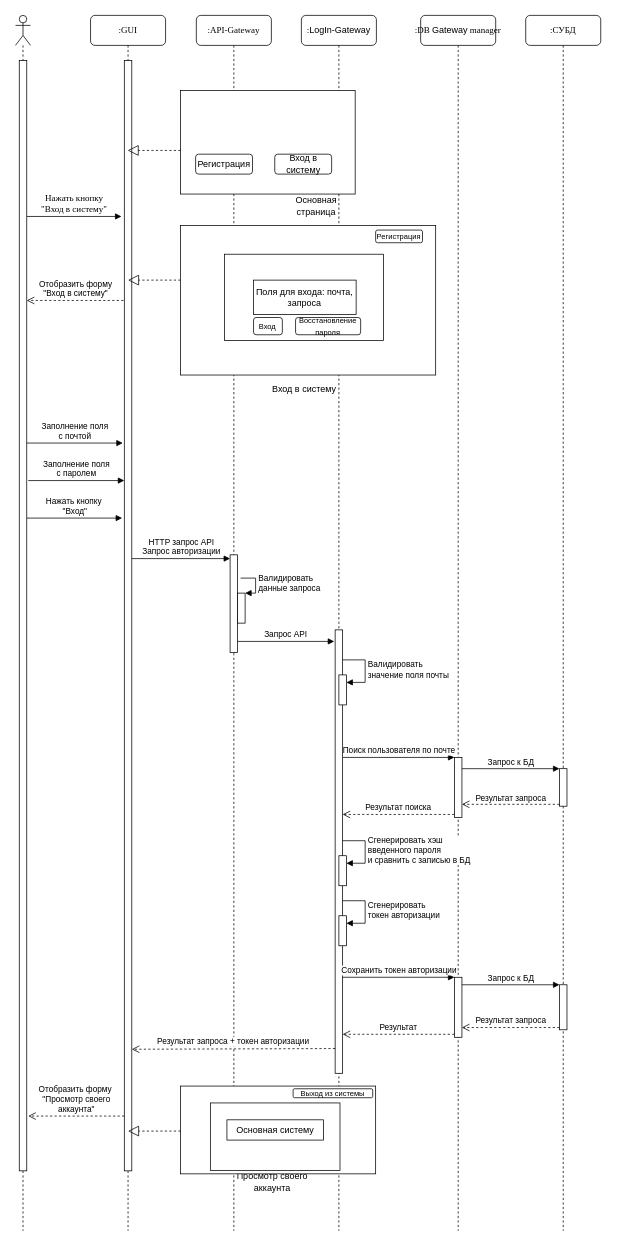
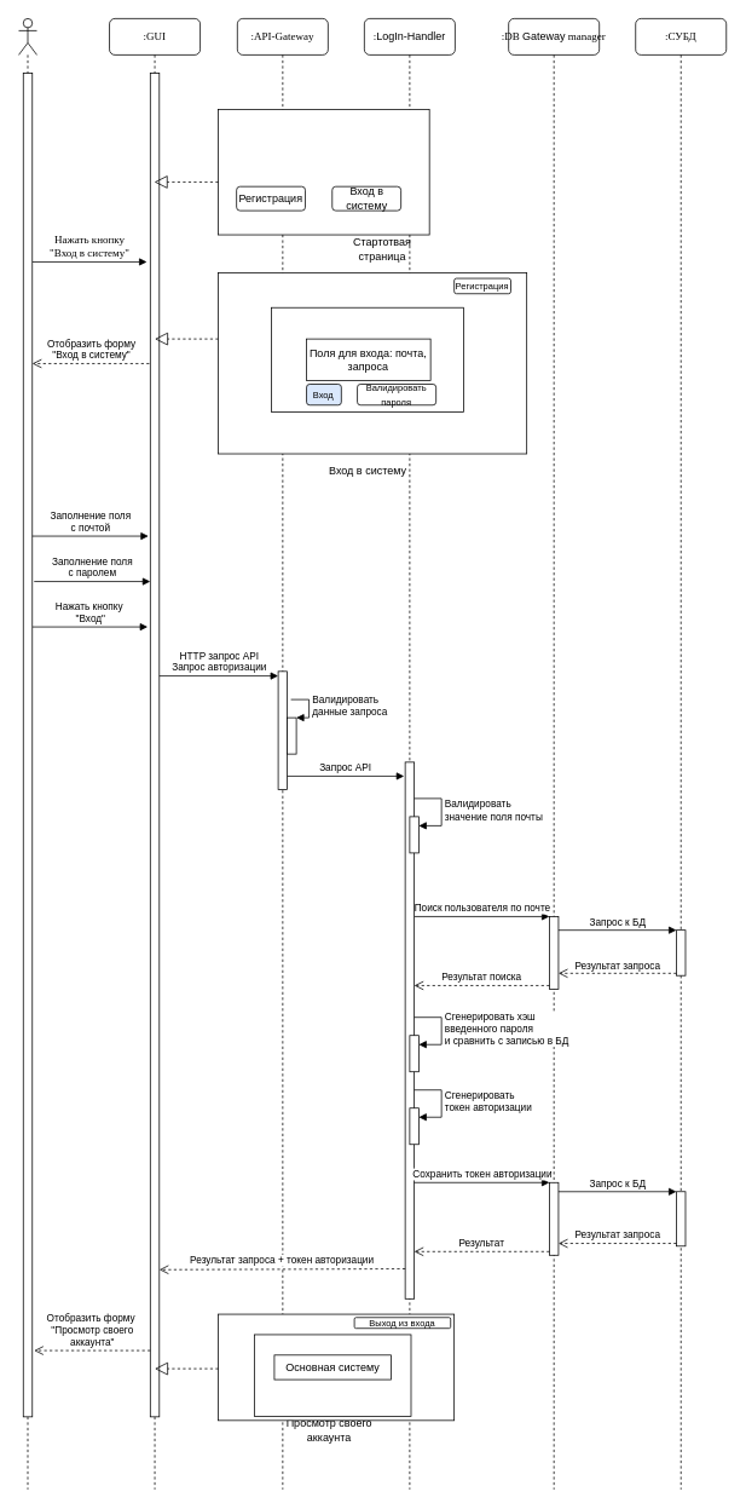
  <mxCell id="0" />
  <mxCell id="1" parent="0" />
  <mxCell id="2" value=":GUI" style="shape=umlLifeline;perimeter=lifelinePerimeter;whiteSpace=wrap;html=1;container=1;collapsible=0;recursiveResize=0;outlineConnect=0;rounded=1;shadow=0;comic=0;labelBackgroundColor=none;strokeWidth=1;fontFamily=Verdana;fontSize=12;align=center;" vertex="1" parent="1"><mxGeometry x="120" y="20" width="100" height="1620" as="geometry" /></mxCell>
  <mxCell id="3" value="" style="html=1;points=[];perimeter=orthogonalPerimeter;" vertex="1" parent="2"><mxGeometry x="45" y="60" width="10" height="1480" as="geometry" /></mxCell>
  <mxCell id="4" value="" style="endArrow=block;dashed=1;endFill=0;endSize=12;html=1;rounded=0;" edge="1" parent="2"><mxGeometry width="160" relative="1" as="geometry"><mxPoint x="120" y="352.83" as="sourcePoint" /><mxPoint x="50" y="352.83" as="targetPoint" /></mxGeometry></mxCell>
  <mxCell id="5" value="Заполнение поля &lt;br&gt;с паролем" style="html=1;verticalAlign=bottom;endArrow=block;rounded=0;entryX=-0.2;entryY=0.155;entryDx=0;entryDy=0;entryPerimeter=0;" edge="1" parent="2"><mxGeometry relative="1" as="geometry"><mxPoint x="-83" y="620.0" as="sourcePoint" /><mxPoint x="45" y="620.0" as="targetPoint" /></mxGeometry></mxCell>
  <mxCell id="6" value="Нажать кнопку&amp;nbsp;&lt;br&gt;&quot;Вход&quot;" style="html=1;verticalAlign=bottom;endArrow=block;rounded=0;entryX=-0.287;entryY=0.361;entryDx=0;entryDy=0;entryPerimeter=0;" edge="1" parent="2"><mxGeometry x="0.003" width="80" relative="1" as="geometry"><mxPoint x="-85" y="670" as="sourcePoint" /><mxPoint x="42.13" y="670" as="targetPoint" /><mxPoint as="offset" /></mxGeometry></mxCell>
  <mxCell id="7" value=":API-Gateway" style="shape=umlLifeline;perimeter=lifelinePerimeter;whiteSpace=wrap;html=1;container=1;collapsible=0;recursiveResize=0;outlineConnect=0;rounded=1;shadow=0;comic=0;labelBackgroundColor=none;strokeWidth=1;fontFamily=Verdana;fontSize=12;align=center;" vertex="1" parent="1"><mxGeometry x="261" y="20" width="100" height="1620" as="geometry" /></mxCell>
  <mxCell id="8" value="" style="html=1;points=[[0,0,0,0,5],[0,1,0,0,-5],[1,0,0,0,5],[1,1,0,0,-5]];perimeter=orthogonalPerimeter;outlineConnect=0;targetShapes=umlLifeline;portConstraint=eastwest;newEdgeStyle={&quot;curved&quot;:0,&quot;rounded&quot;:0};" vertex="1" parent="7"><mxGeometry x="45" y="719" width="10" height="130" as="geometry" /></mxCell>
  <mxCell id="9" value="" style="html=1;points=[];perimeter=orthogonalPerimeter;" vertex="1" parent="7"><mxGeometry x="55" y="770" width="10" height="40" as="geometry" /></mxCell>
  <mxCell id="10" value="Валидировать&lt;br&gt;данные запроса" style="edgeStyle=orthogonalEdgeStyle;html=1;align=left;spacingLeft=2;endArrow=block;rounded=0;entryX=1;entryY=0;exitX=1.4;exitY=0.125;exitDx=0;exitDy=0;exitPerimeter=0;" edge="1" parent="7" target="9"><mxGeometry relative="1" as="geometry"><mxPoint x="59" y="750" as="sourcePoint" /><Array as="points"><mxPoint x="79" y="750" /><mxPoint x="79" y="770" /></Array></mxGeometry></mxCell>
  <mxCell id="11" value=":DB&amp;nbsp;&lt;span style=&quot;font-family: Helvetica;&quot;&gt;Gateway&lt;/span&gt;&amp;nbsp;manager" style="shape=umlLifeline;perimeter=lifelinePerimeter;whiteSpace=wrap;html=1;container=1;collapsible=0;recursiveResize=0;outlineConnect=0;rounded=1;shadow=0;comic=0;labelBackgroundColor=none;strokeWidth=1;fontFamily=Verdana;fontSize=12;align=center;" vertex="1" parent="1"><mxGeometry x="560" y="20" width="100" height="1620" as="geometry" /></mxCell>
  <mxCell id="12" value="" style="html=1;points=[];perimeter=orthogonalPerimeter;" vertex="1" parent="11"><mxGeometry x="45" y="989" width="10" height="80" as="geometry" /></mxCell>
  <mxCell id="13" value=":СУБД" style="shape=umlLifeline;perimeter=lifelinePerimeter;whiteSpace=wrap;html=1;container=1;collapsible=0;recursiveResize=0;outlineConnect=0;rounded=1;shadow=0;comic=0;labelBackgroundColor=none;strokeWidth=1;fontFamily=Verdana;fontSize=12;align=center;" vertex="1" parent="1"><mxGeometry x="700" y="20" width="100" height="1620" as="geometry" /></mxCell>
  <mxCell id="14" value="" style="html=1;points=[];perimeter=orthogonalPerimeter;" vertex="1" parent="13"><mxGeometry x="45" y="1004" width="10" height="50" as="geometry" /></mxCell>
  <mxCell id="15" value="Нажать кнопку &lt;br&gt;&quot;Вход в систему&quot;" style="html=1;verticalAlign=bottom;endArrow=block;labelBackgroundColor=none;fontFamily=Verdana;fontSize=12;edgeStyle=elbowEdgeStyle;elbow=vertical;entryX=-0.374;entryY=0.025;entryDx=0;entryDy=0;entryPerimeter=0;" edge="1" parent="1"><mxGeometry relative="1" as="geometry"><mxPoint x="35" y="288" as="sourcePoint" /><mxPoint x="161.26" y="288.5" as="targetPoint" /></mxGeometry></mxCell>
  <mxCell id="16" value="" style="shape=umlLifeline;participant=umlActor;perimeter=lifelinePerimeter;whiteSpace=wrap;html=1;container=1;collapsible=0;recursiveResize=0;verticalAlign=top;spacingTop=36;outlineConnect=0;" vertex="1" parent="1"><mxGeometry x="20" y="20" width="20" height="1620" as="geometry" /></mxCell>
  <mxCell id="17" value="" style="html=1;points=[];perimeter=orthogonalPerimeter;" vertex="1" parent="16"><mxGeometry x="5" y="60" width="10" height="1480" as="geometry" /></mxCell>
  <mxCell id="18" value="Отобразить форму &lt;br&gt;&quot;Вход в систему&quot;" style="html=1;verticalAlign=bottom;endArrow=open;dashed=1;endSize=8;rounded=0;exitX=-0.113;exitY=0.058;exitDx=0;exitDy=0;exitPerimeter=0;" edge="1" parent="1"><mxGeometry relative="1" as="geometry"><mxPoint x="163.87" y="399.96" as="sourcePoint" /><mxPoint x="35" y="399.96" as="targetPoint" /></mxGeometry></mxCell>
  <mxCell id="19" value="Заполнение поля &lt;br&gt;с почтой" style="html=1;verticalAlign=bottom;endArrow=block;rounded=0;entryX=-0.2;entryY=0.155;entryDx=0;entryDy=0;entryPerimeter=0;" edge="1" parent="1"><mxGeometry relative="1" as="geometry"><mxPoint x="35" y="590" as="sourcePoint" /><mxPoint x="163" y="590" as="targetPoint" /></mxGeometry></mxCell>
  <mxCell id="20" value="HTTP запрос API&lt;div&gt;Запрос авторизации&lt;/div&gt;" style="html=1;verticalAlign=bottom;endArrow=block;entryX=0;entryY=0;rounded=0;entryDx=0;entryDy=5;entryPerimeter=0;" edge="1" parent="1" target="8"><mxGeometry relative="1" as="geometry"><mxPoint x="175" y="744" as="sourcePoint" /></mxGeometry></mxCell>
  <mxCell id="21" value="Поиск пользователя по почте" style="html=1;verticalAlign=bottom;endArrow=block;entryX=0;entryY=0;rounded=0;" edge="1" parent="1" source="26" target="12"><mxGeometry relative="1" as="geometry"><mxPoint x="675" y="1219" as="sourcePoint" /></mxGeometry></mxCell>
  <mxCell id="22" value="Результат поиска" style="html=1;verticalAlign=bottom;endArrow=open;dashed=1;endSize=8;exitX=0;exitY=0.95;rounded=0;" edge="1" parent="1" source="12" target="26"><mxGeometry relative="1" as="geometry"><mxPoint x="675" y="1295" as="targetPoint" /></mxGeometry></mxCell>
  <mxCell id="23" value="Запрос к БД" style="html=1;verticalAlign=bottom;endArrow=block;entryX=0;entryY=0;rounded=0;" edge="1" parent="1" source="12" target="14"><mxGeometry relative="1" as="geometry"><mxPoint x="694" y="1219" as="sourcePoint" /></mxGeometry></mxCell>
  <mxCell id="24" value="Результат запроса" style="html=1;verticalAlign=bottom;endArrow=open;dashed=1;endSize=8;exitX=0;exitY=0.95;rounded=0;" edge="1" parent="1" source="14" target="12"><mxGeometry relative="1" as="geometry"><mxPoint x="694" y="1295" as="targetPoint" /></mxGeometry></mxCell>
- <mxCell id="25" value=":&lt;span style=&quot;font-family: Helvetica;&quot;&gt;LogIn-Gateway&lt;/span&gt;" style="shape=umlLifeline;perimeter=lifelinePerimeter;whiteSpace=wrap;html=1;container=1;collapsible=0;recursiveResize=0;outlineConnect=0;rounded=1;shadow=0;comic=0;labelBackgroundColor=none;strokeWidth=1;fontFamily=Verdana;fontSize=12;align=center;" vertex="1" parent="1"><mxGeometry x="401" y="20" width="100" height="1620" as="geometry" /></mxCell>
+ <mxCell id="25" value=":&lt;span style=&quot;font-family: Helvetica;&quot;&gt;LogIn-Handler&lt;/span&gt;" style="shape=umlLifeline;perimeter=lifelinePerimeter;whiteSpace=wrap;html=1;container=1;collapsible=0;recursiveResize=0;outlineConnect=0;rounded=1;shadow=0;comic=0;labelBackgroundColor=none;strokeWidth=1;fontFamily=Verdana;fontSize=12;align=center;" vertex="1" parent="1"><mxGeometry x="401" y="20" width="100" height="1620" as="geometry" /></mxCell>
  <mxCell id="26" value="" style="html=1;points=[];perimeter=orthogonalPerimeter;" vertex="1" parent="25"><mxGeometry x="45" y="819" width="10" height="591" as="geometry" /></mxCell>
  <mxCell id="27" value="" style="html=1;points=[[0,0,0,0,5],[0,1,0,0,-5],[1,0,0,0,5],[1,1,0,0,-5]];perimeter=orthogonalPerimeter;outlineConnect=0;targetShapes=umlLifeline;portConstraint=eastwest;newEdgeStyle={&quot;curved&quot;:0,&quot;rounded&quot;:0};" vertex="1" parent="25"><mxGeometry x="50" y="879" width="10" height="40" as="geometry" /></mxCell>
  <mxCell id="28" value="Валидировать&lt;br style=&quot;border-color: var(--border-color);&quot;&gt;значение поля почты" style="html=1;align=left;spacingLeft=2;endArrow=block;rounded=0;edgeStyle=orthogonalEdgeStyle;curved=0;rounded=0;" edge="1" parent="25" target="27"><mxGeometry x="0.012" relative="1" as="geometry"><mxPoint x="55" y="859" as="sourcePoint" /><Array as="points"><mxPoint x="85" y="889" /></Array><mxPoint as="offset" /></mxGeometry></mxCell>
  <mxCell id="29" value="" style="html=1;points=[[0,0,0,0,5],[0,1,0,0,-5],[1,0,0,0,5],[1,1,0,0,-5]];perimeter=orthogonalPerimeter;outlineConnect=0;targetShapes=umlLifeline;portConstraint=eastwest;newEdgeStyle={&quot;curved&quot;:0,&quot;rounded&quot;:0};" vertex="1" parent="25"><mxGeometry x="50" y="1120" width="10" height="40" as="geometry" /></mxCell>
  <mxCell id="30" value="Сгенерировать хэш&amp;nbsp;&lt;div&gt;введенного пароля&lt;/div&gt;&lt;div&gt;и сравнить с записью в БД&lt;/div&gt;" style="html=1;align=left;spacingLeft=2;endArrow=block;rounded=0;edgeStyle=orthogonalEdgeStyle;curved=0;rounded=0;" edge="1" parent="25" target="29"><mxGeometry relative="1" as="geometry"><mxPoint x="55" y="1100" as="sourcePoint" /><Array as="points"><mxPoint x="85" y="1130" /></Array></mxGeometry></mxCell>
  <mxCell id="31" value="" style="html=1;points=[[0,0,0,0,5],[0,1,0,0,-5],[1,0,0,0,5],[1,1,0,0,-5]];perimeter=orthogonalPerimeter;outlineConnect=0;targetShapes=umlLifeline;portConstraint=eastwest;newEdgeStyle={&quot;curved&quot;:0,&quot;rounded&quot;:0};" vertex="1" parent="25"><mxGeometry x="50" y="1200" width="10" height="40" as="geometry" /></mxCell>
  <mxCell id="32" value="Сгенерировать&amp;nbsp;&lt;div&gt;токен&amp;nbsp;&lt;span style=&quot;text-align: center;&quot;&gt;авторизации&lt;/span&gt;&lt;/div&gt;" style="html=1;align=left;spacingLeft=2;endArrow=block;rounded=0;edgeStyle=orthogonalEdgeStyle;curved=0;rounded=0;" edge="1" parent="25" target="31"><mxGeometry relative="1" as="geometry"><mxPoint x="55" y="1180" as="sourcePoint" /><Array as="points"><mxPoint x="85" y="1210" /></Array></mxGeometry></mxCell>
  <mxCell id="33" value="Запрос API" style="html=1;verticalAlign=bottom;endArrow=block;entryX=-0.12;entryY=0.026;rounded=0;entryDx=0;entryDy=0;entryPerimeter=0;" edge="1" parent="1" source="8" target="26"><mxGeometry relative="1" as="geometry"><mxPoint x="340" y="859" as="sourcePoint" /><mxPoint x="471" y="859" as="targetPoint" /></mxGeometry></mxCell>
  <mxCell id="34" value="" style="group" vertex="1" connectable="0" parent="1"><mxGeometry x="240" y="120" width="242" height="170" as="geometry" /></mxCell>
  <mxCell id="35" value="" style="rounded=0;whiteSpace=wrap;html=1;" vertex="1" parent="34"><mxGeometry width="232.702" height="138.125" as="geometry" /></mxCell>
- <mxCell id="36" value="Основная страница" style="text;html=1;strokeColor=none;fillColor=none;align=center;verticalAlign=middle;whiteSpace=wrap;rounded=0;" vertex="1" parent="34"><mxGeometry x="136.004" y="145.828" width="90.373" height="15.938" as="geometry" /></mxCell>
+ <mxCell id="36" value="Стартотвая страница" style="text;html=1;strokeColor=none;fillColor=none;align=center;verticalAlign=middle;whiteSpace=wrap;rounded=0;" vertex="1" parent="34"><mxGeometry x="136.004" y="145.828" width="90.373" height="15.938" as="geometry" /></mxCell>
  <mxCell id="37" value="Вход в систему" style="rounded=1;whiteSpace=wrap;html=1;perimeterSpacing=0;" vertex="1" parent="34"><mxGeometry x="125.519" y="85" width="75.813" height="26.562" as="geometry" /></mxCell>
  <mxCell id="38" value="Регистрация" style="rounded=1;whiteSpace=wrap;html=1;perimeterSpacing=0;" vertex="1" parent="34"><mxGeometry x="20.083" y="85" width="75.813" height="26.562" as="geometry" /></mxCell>
  <mxCell id="39" value="" style="endArrow=block;dashed=1;endFill=0;endSize=12;html=1;rounded=0;" edge="1" parent="34" target="2"><mxGeometry width="160" relative="1" as="geometry"><mxPoint y="80" as="sourcePoint" /><mxPoint x="160" y="80" as="targetPoint" /></mxGeometry></mxCell>
  <mxCell id="40" value="" style="group" connectable="0" vertex="1" parent="1"><mxGeometry x="240" y="300" width="340" height="230" as="geometry" /></mxCell>
  <mxCell id="41" value="v" style="rounded=0;whiteSpace=wrap;html=1;movable=1;resizable=1;rotatable=1;deletable=1;editable=1;locked=0;connectable=1;container=0;" vertex="1" parent="40"><mxGeometry width="340" height="199.333" as="geometry" /></mxCell>
  <mxCell id="42" value="Вход в систему" style="text;html=1;strokeColor=none;fillColor=none;align=center;verticalAlign=middle;whiteSpace=wrap;rounded=0;container=0;" vertex="1" parent="40"><mxGeometry x="80.43" y="207" width="170.358" height="23" as="geometry" /></mxCell>
  <mxCell id="43" value="" style="rounded=0;whiteSpace=wrap;html=1;container=0;" vertex="1" parent="40"><mxGeometry x="58.495" y="38.333" width="212.043" height="115" as="geometry" /></mxCell>
- <mxCell id="44" value="&lt;font style=&quot;font-size: 10px;&quot;&gt;Вход&lt;/font&gt;" style="rounded=1;whiteSpace=wrap;html=1;container=0;" vertex="1" parent="40"><mxGeometry x="97.246" y="122.667" width="38.387" height="23" as="geometry" /></mxCell>
- <mxCell id="45" value="&lt;font style=&quot;font-size: 10px;&quot;&gt;Восстановление пароля&lt;/font&gt;" style="rounded=1;whiteSpace=wrap;html=1;container=0;" vertex="1" parent="40"><mxGeometry x="153.24" y="122.67" width="86.76" height="23" as="geometry" /></mxCell>
+ <mxCell id="44" value="&lt;font style=&quot;font-size: 10px;&quot;&gt;Вход&lt;/font&gt;" style="rounded=1;whiteSpace=wrap;html=1;container=0;fillColor=#dae8fc;" vertex="1" parent="40"><mxGeometry x="97.246" y="122.667" width="38.387" height="23" as="geometry" /></mxCell>
+ <mxCell id="45" value="&lt;font style=&quot;font-size: 10px;&quot;&gt;Валидировать пароля&lt;/font&gt;" style="rounded=1;whiteSpace=wrap;html=1;container=0;" vertex="1" parent="40"><mxGeometry x="153.24" y="122.67" width="86.76" height="23" as="geometry" /></mxCell>
  <mxCell id="46" value="&lt;font style=&quot;font-size: 10px;&quot;&gt;Регистрация&lt;/font&gt;" style="rounded=1;whiteSpace=wrap;html=1;container=0;" vertex="1" parent="40"><mxGeometry x="260" y="6.13" width="62.45" height="16.87" as="geometry" /></mxCell>
  <mxCell id="47" value="Поля для входа: почта, запроса" style="rounded=0;whiteSpace=wrap;html=1;" vertex="1" parent="40"><mxGeometry x="97.247" y="72.833" width="136.731" height="46" as="geometry" /></mxCell>
  <mxCell id="48" value="Результат запроса + токен авторизации" style="html=1;verticalAlign=bottom;endArrow=open;dashed=1;endSize=8;exitX=0;exitY=0.95;rounded=0;" edge="1" parent="1"><mxGeometry relative="1" as="geometry"><mxPoint x="175" y="1397.95" as="targetPoint" /><mxPoint x="446" y="1397" as="sourcePoint" /></mxGeometry></mxCell>
  <mxCell id="49" value="" style="html=1;points=[];perimeter=orthogonalPerimeter;" vertex="1" parent="1"><mxGeometry x="605" y="1302" width="10" height="80" as="geometry" /></mxCell>
  <mxCell id="50" value="" style="html=1;points=[];perimeter=orthogonalPerimeter;" vertex="1" parent="1"><mxGeometry x="745" y="1312" width="10" height="60" as="geometry" /></mxCell>
  <mxCell id="51" value="Сохранить токен авторизации" style="html=1;verticalAlign=bottom;endArrow=block;entryX=0;entryY=0;rounded=0;" edge="1" parent="1" target="49"><mxGeometry x="0.004" relative="1" as="geometry"><mxPoint x="456" y="1302" as="sourcePoint" /><mxPoint as="offset" /></mxGeometry></mxCell>
  <mxCell id="52" value="Результат" style="html=1;verticalAlign=bottom;endArrow=open;dashed=1;endSize=8;exitX=0;exitY=0.95;rounded=0;" edge="1" parent="1" source="49"><mxGeometry relative="1" as="geometry"><mxPoint x="456" y="1378" as="targetPoint" /></mxGeometry></mxCell>
  <mxCell id="53" value="Запрос к БД" style="html=1;verticalAlign=bottom;endArrow=block;entryX=0;entryY=0;rounded=0;" edge="1" parent="1" source="49" target="50"><mxGeometry relative="1" as="geometry"><mxPoint x="694" y="1532" as="sourcePoint" /></mxGeometry></mxCell>
  <mxCell id="54" value="Результат запроса" style="html=1;verticalAlign=bottom;endArrow=open;dashed=1;endSize=8;exitX=0;exitY=0.95;rounded=0;" edge="1" parent="1" source="50" target="49"><mxGeometry relative="1" as="geometry"><mxPoint x="694" y="1608" as="targetPoint" /></mxGeometry></mxCell>
  <mxCell id="55" value="Отобразить форму&amp;nbsp;&lt;br&gt;&quot;Просмотр своего &lt;br&gt;аккаунта&quot;" style="html=1;verticalAlign=bottom;endArrow=open;dashed=1;endSize=8;rounded=0;exitX=-0.2;exitY=0.854;exitDx=0;exitDy=0;exitPerimeter=0;" edge="1" parent="1"><mxGeometry x="0.005" relative="1" as="geometry"><mxPoint x="165" y="1487" as="sourcePoint" /><mxPoint x="37" y="1487" as="targetPoint" /><mxPoint as="offset" /></mxGeometry></mxCell>
  <mxCell id="56" value="" style="group" connectable="0" vertex="1" parent="1"><mxGeometry x="240" y="1447" width="260" height="135" as="geometry" /></mxCell>
  <mxCell id="57" value="Просмотр своего аккаунта" style="text;html=1;strokeColor=none;fillColor=none;align=center;verticalAlign=middle;whiteSpace=wrap;rounded=0;" vertex="1" parent="56"><mxGeometry x="72.129" y="121.5" width="100.645" height="13.5" as="geometry" /></mxCell>
  <mxCell id="58" value="" style="rounded=0;whiteSpace=wrap;html=1;" vertex="1" parent="56"><mxGeometry width="260" height="117" as="geometry" /></mxCell>
- <mxCell id="59" value="&lt;font style=&quot;font-size: 10px;&quot;&gt;Выход из системы&lt;/font&gt;" style="rounded=1;whiteSpace=wrap;html=1;" vertex="1" parent="56"><mxGeometry x="150" y="3.6" width="106.09" height="11.93" as="geometry" /></mxCell>
+ <mxCell id="59" value="&lt;font style=&quot;font-size: 10px;&quot;&gt;Выход из входа&lt;/font&gt;" style="rounded=1;whiteSpace=wrap;html=1;" vertex="1" parent="56"><mxGeometry x="150" y="3.6" width="106.09" height="11.93" as="geometry" /></mxCell>
  <mxCell id="60" style="edgeStyle=orthogonalEdgeStyle;rounded=0;orthogonalLoop=1;jettySize=auto;html=1;exitX=0.5;exitY=1;exitDx=0;exitDy=0;" edge="1" parent="56"><mxGeometry relative="1" as="geometry"><mxPoint x="119.376" y="63" as="sourcePoint" /><mxPoint x="119.376" y="63" as="targetPoint" /></mxGeometry></mxCell>
  <mxCell id="61" value="" style="rounded=0;whiteSpace=wrap;html=1;" vertex="1" parent="56"><mxGeometry x="39.699" y="22.5" width="172.774" height="90" as="geometry" /></mxCell>
  <mxCell id="62" value="Основная систему" style="rounded=0;whiteSpace=wrap;html=1;" vertex="1" parent="56"><mxGeometry x="61.785" y="45" width="128.602" height="27" as="geometry" /></mxCell>
  <mxCell id="63" value="" style="endArrow=block;dashed=1;endFill=0;endSize=12;html=1;rounded=0;" edge="1" parent="1"><mxGeometry width="160" relative="1" as="geometry"><mxPoint x="240" y="1507" as="sourcePoint" /><mxPoint x="170" y="1507" as="targetPoint" /></mxGeometry></mxCell>
